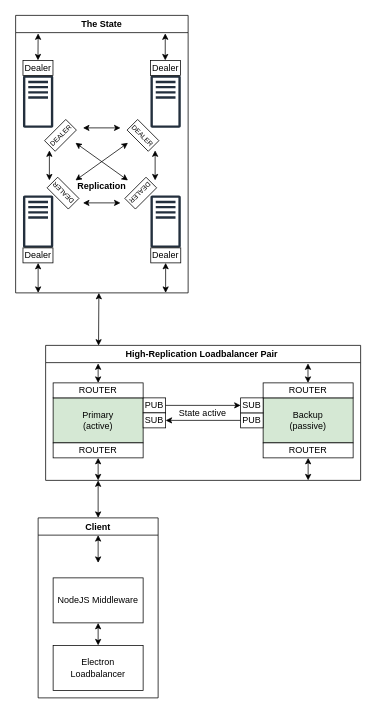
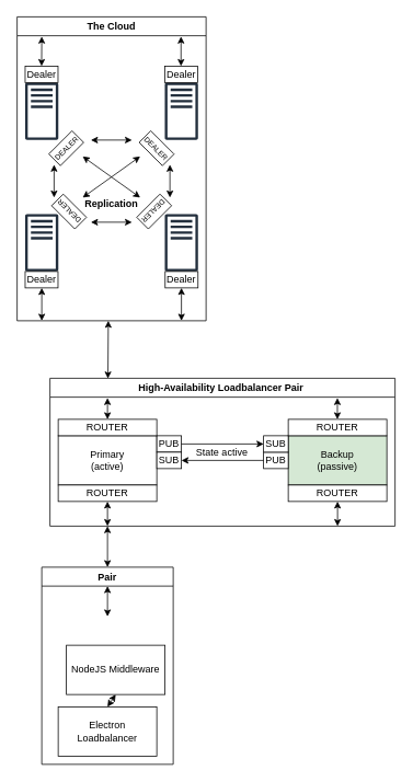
  <mxCell id="0" />
  <mxCell id="1" parent="0" />
  <mxCell id="2" value="" style="group" vertex="1" connectable="0" parent="1"><mxGeometry x="50" y="470" width="430" height="460" as="geometry" /></mxCell>
- <mxCell id="3" value="Client" style="swimlane;whiteSpace=wrap;html=1;" vertex="1" parent="2"><mxGeometry y="220" width="160" height="240" as="geometry" /></mxCell>
+ <mxCell id="3" value="Pair" style="swimlane;whiteSpace=wrap;html=1;" vertex="1" parent="2"><mxGeometry y="220" width="160" height="240" as="geometry" /></mxCell>
  <mxCell id="4" value="Electron Loadbalancer" style="rounded=0;whiteSpace=wrap;html=1;" vertex="1" parent="3"><mxGeometry x="20" y="170" width="120" height="60" as="geometry" /></mxCell>
  <mxCell id="5" value="" style="endArrow=classic;startArrow=classic;html=1;rounded=0;entryX=0.5;entryY=1;entryDx=0;entryDy=0;exitX=0.5;exitY=0;exitDx=0;exitDy=0;" edge="1" parent="3" source="4" target="6"><mxGeometry width="50" height="50" relative="1" as="geometry"><mxPoint x="-8" y="190" as="sourcePoint" /><mxPoint x="82.0" y="140" as="targetPoint" /></mxGeometry></mxCell>
- <mxCell id="6" value="NodeJS Middleware" style="rounded=0;whiteSpace=wrap;html=1;" vertex="1" parent="3"><mxGeometry x="20" y="80" width="120" height="60" as="geometry" /></mxCell>
+ <mxCell id="6" value="NodeJS Middleware" style="rounded=0;whiteSpace=wrap;html=1;" vertex="1" parent="3"><mxGeometry x="30" y="95" width="120" height="60" as="geometry" /></mxCell>
  <mxCell id="7" value="" style="endArrow=classic;startArrow=classic;html=1;rounded=0;entryX=0.5;entryY=0;entryDx=0;entryDy=0;" edge="1" parent="3"><mxGeometry width="50" height="50" relative="1" as="geometry"><mxPoint x="80" y="23" as="sourcePoint" /><mxPoint x="80" y="60.0" as="targetPoint" /></mxGeometry></mxCell>
- <mxCell id="8" value="High-Replication Loadbalancer Pair&amp;nbsp;" style="swimlane;whiteSpace=wrap;html=1;" vertex="1" parent="2"><mxGeometry x="10" y="-10" width="420" height="180" as="geometry" /></mxCell>
- <mxCell id="9" value="Primary&lt;br&gt;(active)" style="rounded=0;whiteSpace=wrap;html=1;fillColor=#d5e8d4;" vertex="1" parent="8"><mxGeometry x="10" y="70" width="120" height="60" as="geometry" /></mxCell>
+ <mxCell id="8" value="High-Availability Loadbalancer Pair&amp;nbsp;" style="swimlane;whiteSpace=wrap;html=1;" vertex="1" parent="2"><mxGeometry x="10" y="-10" width="420" height="180" as="geometry" /></mxCell>
+ <mxCell id="9" value="Primary&lt;br&gt;(active)" style="rounded=0;whiteSpace=wrap;html=1;" vertex="1" parent="8"><mxGeometry x="10" y="70" width="120" height="60" as="geometry" /></mxCell>
  <mxCell id="10" value="Backup&lt;br&gt;(passive)" style="rounded=0;whiteSpace=wrap;html=1;fillColor=#d5e8d4;" vertex="1" parent="8"><mxGeometry x="290" y="70" width="120" height="60" as="geometry" /></mxCell>
  <mxCell id="11" value="PUB" style="rounded=0;whiteSpace=wrap;html=1;" vertex="1" parent="8"><mxGeometry x="130" y="70" width="30" height="20" as="geometry" /></mxCell>
  <mxCell id="12" value="SUB" style="rounded=0;whiteSpace=wrap;html=1;" vertex="1" parent="8"><mxGeometry x="130" y="90" width="30" height="20" as="geometry" /></mxCell>
  <mxCell id="13" value="PUB" style="rounded=0;whiteSpace=wrap;html=1;" vertex="1" parent="8"><mxGeometry x="260" y="90" width="30" height="20" as="geometry" /></mxCell>
  <mxCell id="14" value="SUB" style="rounded=0;whiteSpace=wrap;html=1;" vertex="1" parent="8"><mxGeometry x="260" y="70" width="30" height="20" as="geometry" /></mxCell>
  <mxCell id="15" value="" style="endArrow=classic;html=1;rounded=0;exitX=1;exitY=0.5;exitDx=0;exitDy=0;entryX=0;entryY=0.5;entryDx=0;entryDy=0;" edge="1" parent="8" source="11" target="14"><mxGeometry width="50" height="50" relative="1" as="geometry"><mxPoint x="180" y="160" as="sourcePoint" /><mxPoint x="230" y="110" as="targetPoint" /></mxGeometry></mxCell>
  <mxCell id="16" value="" style="endArrow=classic;html=1;rounded=0;exitX=0;exitY=0.5;exitDx=0;exitDy=0;entryX=1;entryY=0.5;entryDx=0;entryDy=0;" edge="1" parent="8" source="13" target="12"><mxGeometry width="50" height="50" relative="1" as="geometry"><mxPoint x="160" y="230" as="sourcePoint" /><mxPoint x="210" y="180" as="targetPoint" /></mxGeometry></mxCell>
  <mxCell id="17" value="State active" style="text;html=1;strokeColor=none;fillColor=none;align=center;verticalAlign=middle;whiteSpace=wrap;rounded=0;" vertex="1" parent="8"><mxGeometry x="170" y="82" width="79" height="16" as="geometry" /></mxCell>
  <mxCell id="18" value="ROUTER" style="rounded=0;whiteSpace=wrap;html=1;" vertex="1" parent="8"><mxGeometry x="10" y="130" width="120" height="20" as="geometry" /></mxCell>
  <mxCell id="19" value="ROUTER" style="rounded=0;whiteSpace=wrap;html=1;" vertex="1" parent="8"><mxGeometry x="290" y="130" width="120" height="20" as="geometry" /></mxCell>
  <mxCell id="20" value="ROUTER" style="rounded=0;whiteSpace=wrap;html=1;" vertex="1" parent="8"><mxGeometry x="10" y="50" width="120" height="20" as="geometry" /></mxCell>
  <mxCell id="21" value="ROUTER" style="rounded=0;whiteSpace=wrap;html=1;" vertex="1" parent="8"><mxGeometry x="290" y="50" width="120" height="20" as="geometry" /></mxCell>
  <mxCell id="22" value="" style="endArrow=classic;startArrow=classic;html=1;rounded=0;entryX=0.5;entryY=0;entryDx=0;entryDy=0;" edge="1" parent="8"><mxGeometry width="50" height="50" relative="1" as="geometry"><mxPoint x="349.82" y="24" as="sourcePoint" /><mxPoint x="349.82" y="50" as="targetPoint" /></mxGeometry></mxCell>
  <mxCell id="23" value="" style="endArrow=classic;startArrow=classic;html=1;rounded=0;exitX=0.5;exitY=0;exitDx=0;exitDy=0;" edge="1" parent="2" source="3"><mxGeometry width="50" height="50" relative="1" as="geometry"><mxPoint x="-140" y="270" as="sourcePoint" /><mxPoint x="80" y="170" as="targetPoint" /></mxGeometry></mxCell>
  <mxCell id="24" value="" style="endArrow=classic;startArrow=classic;html=1;rounded=0;entryX=0.5;entryY=1;entryDx=0;entryDy=0;" edge="1" parent="2" target="18"><mxGeometry width="50" height="50" relative="1" as="geometry"><mxPoint x="80" y="170" as="sourcePoint" /><mxPoint x="-40" y="140" as="targetPoint" /></mxGeometry></mxCell>
  <mxCell id="25" value="" style="endArrow=classic;startArrow=classic;html=1;rounded=0;entryX=0.5;entryY=1;entryDx=0;entryDy=0;" edge="1" parent="2" target="19"><mxGeometry width="50" height="50" relative="1" as="geometry"><mxPoint x="360" y="170" as="sourcePoint" /><mxPoint x="350" y="200" as="targetPoint" /></mxGeometry></mxCell>
  <mxCell id="26" value="" style="endArrow=classic;startArrow=classic;html=1;rounded=0;entryX=0.5;entryY=0;entryDx=0;entryDy=0;" edge="1" parent="1" target="20"><mxGeometry width="50" height="50" relative="1" as="geometry"><mxPoint x="130" y="484" as="sourcePoint" /><mxPoint x="150" y="410" as="targetPoint" /></mxGeometry></mxCell>
- <mxCell id="27" value="The State" style="swimlane;whiteSpace=wrap;html=1;" vertex="1" parent="1"><mxGeometry x="20" y="20" width="230" height="370" as="geometry" /></mxCell>
+ <mxCell id="27" value="The Cloud" style="swimlane;whiteSpace=wrap;html=1;" vertex="1" parent="1"><mxGeometry x="20" y="20" width="230" height="370" as="geometry" /></mxCell>
  <mxCell id="28" value="" style="group" vertex="1" connectable="0" parent="27"><mxGeometry x="9.8" y="60" width="210.39" height="270" as="geometry" /></mxCell>
  <mxCell id="29" value="" style="sketch=0;outlineConnect=0;fontColor=#232F3E;gradientColor=none;fillColor=#232F3D;strokeColor=none;dashed=0;verticalLabelPosition=bottom;verticalAlign=top;align=center;html=1;fontSize=12;fontStyle=0;aspect=fixed;pointerEvents=1;shape=mxgraph.aws4.traditional_server;" vertex="1" parent="28"><mxGeometry y="180" width="40.39" height="70" as="geometry" /></mxCell>
  <mxCell id="30" value="" style="sketch=0;outlineConnect=0;fontColor=#232F3E;gradientColor=none;fillColor=#232F3D;strokeColor=none;dashed=0;verticalLabelPosition=bottom;verticalAlign=top;align=center;html=1;fontSize=12;fontStyle=0;aspect=fixed;pointerEvents=1;shape=mxgraph.aws4.traditional_server;" vertex="1" parent="28"><mxGeometry y="20" width="40.39" height="70" as="geometry" /></mxCell>
  <mxCell id="31" value="" style="sketch=0;outlineConnect=0;fontColor=#232F3E;gradientColor=none;fillColor=#232F3D;strokeColor=none;dashed=0;verticalLabelPosition=bottom;verticalAlign=top;align=center;html=1;fontSize=12;fontStyle=0;aspect=fixed;pointerEvents=1;shape=mxgraph.aws4.traditional_server;" vertex="1" parent="28"><mxGeometry x="170" y="20" width="40.39" height="70" as="geometry" /></mxCell>
  <mxCell id="32" value="" style="sketch=0;outlineConnect=0;fontColor=#232F3E;gradientColor=none;fillColor=#232F3D;strokeColor=none;dashed=0;verticalLabelPosition=bottom;verticalAlign=top;align=center;html=1;fontSize=12;fontStyle=0;aspect=fixed;pointerEvents=1;shape=mxgraph.aws4.traditional_server;" vertex="1" parent="28"><mxGeometry x="170" y="180" width="40.39" height="70" as="geometry" /></mxCell>
  <mxCell id="33" value="" style="group;rotation=-45;" vertex="1" connectable="0" parent="28"><mxGeometry x="130" y="150" width="40" height="40" as="geometry" /></mxCell>
  <mxCell id="34" value="&lt;font style=&quot;font-size: 9px;&quot;&gt;DEALER&lt;/font&gt;" style="rounded=0;whiteSpace=wrap;html=1;rotation=-225;" vertex="1" parent="33"><mxGeometry x="7" y="17" width="40" height="20" as="geometry" /></mxCell>
  <mxCell id="35" value="" style="group;rotation=45;" vertex="1" connectable="0" parent="28"><mxGeometry x="40.39" y="150" width="40" height="40" as="geometry" /></mxCell>
  <mxCell id="36" value="&lt;font style=&quot;font-size: 9px;&quot;&gt;DEALER&lt;/font&gt;" style="rounded=0;whiteSpace=wrap;html=1;rotation=-135;" vertex="1" parent="35"><mxGeometry x="-7" y="17" width="40" height="20" as="geometry" /></mxCell>
  <mxCell id="37" value="&lt;font style=&quot;font-size: 9px;&quot;&gt;DEALER&lt;/font&gt;" style="rounded=0;whiteSpace=wrap;html=1;rotation=-45;" vertex="1" parent="28"><mxGeometry x="30" y="90" width="40" height="20" as="geometry" /></mxCell>
  <mxCell id="38" value="&lt;font style=&quot;font-size: 9px;&quot;&gt;DEALER&lt;/font&gt;" style="rounded=0;whiteSpace=wrap;html=1;rotation=45;" vertex="1" parent="28"><mxGeometry x="140" y="90" width="40" height="20" as="geometry" /></mxCell>
  <mxCell id="39" value="" style="endArrow=classic;startArrow=classic;html=1;rounded=0;" edge="1" parent="28"><mxGeometry width="50" height="50" relative="1" as="geometry"><mxPoint x="70" y="160" as="sourcePoint" /><mxPoint x="140" y="110" as="targetPoint" /></mxGeometry></mxCell>
  <mxCell id="40" value="" style="endArrow=classic;startArrow=classic;html=1;rounded=0;" edge="1" parent="28"><mxGeometry width="50" height="50" relative="1" as="geometry"><mxPoint x="140" y="160" as="sourcePoint" /><mxPoint x="70" y="110" as="targetPoint" /></mxGeometry></mxCell>
  <mxCell id="41" value="" style="endArrow=classic;startArrow=classic;html=1;rounded=0;" edge="1" parent="28"><mxGeometry width="50" height="50" relative="1" as="geometry"><mxPoint x="80" y="90" as="sourcePoint" /><mxPoint x="130" y="90" as="targetPoint" /></mxGeometry></mxCell>
  <mxCell id="42" value="" style="endArrow=classic;startArrow=classic;html=1;rounded=0;" edge="1" parent="28"><mxGeometry width="50" height="50" relative="1" as="geometry"><mxPoint x="80" y="190" as="sourcePoint" /><mxPoint x="130" y="190" as="targetPoint" /></mxGeometry></mxCell>
  <mxCell id="43" value="" style="endArrow=classic;startArrow=classic;html=1;rounded=0;" edge="1" parent="28"><mxGeometry width="50" height="50" relative="1" as="geometry"><mxPoint x="35.2" y="160" as="sourcePoint" /><mxPoint x="35.2" y="120" as="targetPoint" /></mxGeometry></mxCell>
  <mxCell id="44" value="" style="endArrow=classic;startArrow=classic;html=1;rounded=0;" edge="1" parent="28"><mxGeometry width="50" height="50" relative="1" as="geometry"><mxPoint x="176.2" y="160" as="sourcePoint" /><mxPoint x="176.2" y="120" as="targetPoint" /></mxGeometry></mxCell>
  <mxCell id="45" value="Dealer" style="rounded=0;whiteSpace=wrap;html=1;" vertex="1" parent="28"><mxGeometry y="250" width="40" height="20" as="geometry" /></mxCell>
  <mxCell id="46" value="Dealer" style="rounded=0;whiteSpace=wrap;html=1;" vertex="1" parent="28"><mxGeometry x="170.39" y="250" width="40" height="20" as="geometry" /></mxCell>
  <mxCell id="47" value="Dealer" style="rounded=0;whiteSpace=wrap;html=1;" vertex="1" parent="28"><mxGeometry width="40" height="20" as="geometry" /></mxCell>
  <mxCell id="48" value="Dealer" style="rounded=0;whiteSpace=wrap;html=1;" vertex="1" parent="28"><mxGeometry x="170" width="40" height="20" as="geometry" /></mxCell>
  <mxCell id="49" value="&lt;font style=&quot;font-size: 12px;&quot;&gt;&lt;b style=&quot;&quot;&gt;Replication&lt;/b&gt;&lt;/font&gt;" style="text;html=1;strokeColor=none;fillColor=none;align=center;verticalAlign=middle;whiteSpace=wrap;rounded=0;" vertex="1" parent="28"><mxGeometry x="75.2" y="153" width="60" height="30" as="geometry" /></mxCell>
  <mxCell id="50" value="" style="endArrow=classic;startArrow=classic;html=1;rounded=0;entryX=0.5;entryY=0;entryDx=0;entryDy=0;" edge="1" parent="27"><mxGeometry width="50" height="50" relative="1" as="geometry"><mxPoint x="199.48" y="24" as="sourcePoint" /><mxPoint x="199.48" y="60" as="targetPoint" /></mxGeometry></mxCell>
  <mxCell id="51" value="" style="endArrow=classic;startArrow=classic;html=1;rounded=0;" edge="1" parent="27"><mxGeometry width="50" height="50" relative="1" as="geometry"><mxPoint x="30" y="330" as="sourcePoint" /><mxPoint x="30" y="370" as="targetPoint" /></mxGeometry></mxCell>
  <mxCell id="52" value="" style="endArrow=classic;startArrow=classic;html=1;rounded=0;" edge="1" parent="27"><mxGeometry width="50" height="50" relative="1" as="geometry"><mxPoint x="200" y="330" as="sourcePoint" /><mxPoint x="200" y="370" as="targetPoint" /></mxGeometry></mxCell>
  <mxCell id="53" value="" style="endArrow=classic;startArrow=classic;html=1;rounded=0;entryX=0.5;entryY=0;entryDx=0;entryDy=0;" edge="1" parent="1" target="47"><mxGeometry width="50" height="50" relative="1" as="geometry"><mxPoint x="50" y="44" as="sourcePoint" /><mxPoint x="20" y="70" as="targetPoint" /></mxGeometry></mxCell>
  <mxCell id="54" value="" style="endArrow=classic;startArrow=classic;html=1;rounded=0;entryX=0.168;entryY=0.002;entryDx=0;entryDy=0;entryPerimeter=0;" edge="1" parent="1" target="8"><mxGeometry width="50" height="50" relative="1" as="geometry"><mxPoint x="131" y="390" as="sourcePoint" /><mxPoint x="170" y="400" as="targetPoint" /></mxGeometry></mxCell>
